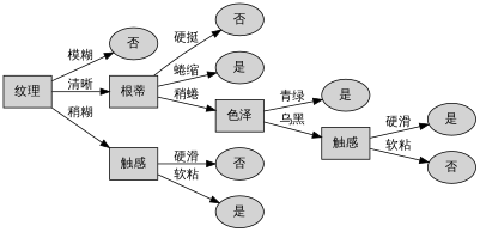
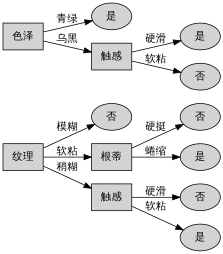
  digraph {
    rankdir=LR
    node [fontname="Microsoft YaHei" style=filled]
    edge [fontname="Microsoft YaHei"]
    n1 [label="纹理" shape=box]
    n2 [label="否"]
    n3 [label="根蒂" shape=box]
    n4 [label="触感" shape=box]
    n5 [label="否"]
    n6 [label="是"]
    n7 [label="色泽" shape=box]
    n8 [label="否"]
    n9 [label="是"]
    n10 [label="是"]
    n11 [label="触感" shape=box]
    n12 [label="是"]
    n13 [label="否"]
    n1 -> n2 [label="模糊"]
-   n1 -> n3 [label="清晰"]
+   n1 -> n3 [label="软粘"]
    n1 -> n4 [label="稍糊"]
    n3 -> n5 [label="硬挺"]
    n3 -> n6 [label="蜷缩"]
-   n3 -> n7 [label="稍蜷"]
    n4 -> n8 [label="硬滑"]
    n4 -> n9 [label="软粘"]
    n7 -> n10 [label="青绿"]
    n7 -> n11 [label="乌黑"]
    n11 -> n12 [label="硬滑"]
    n11 -> n13 [label="软粘"]
  }
